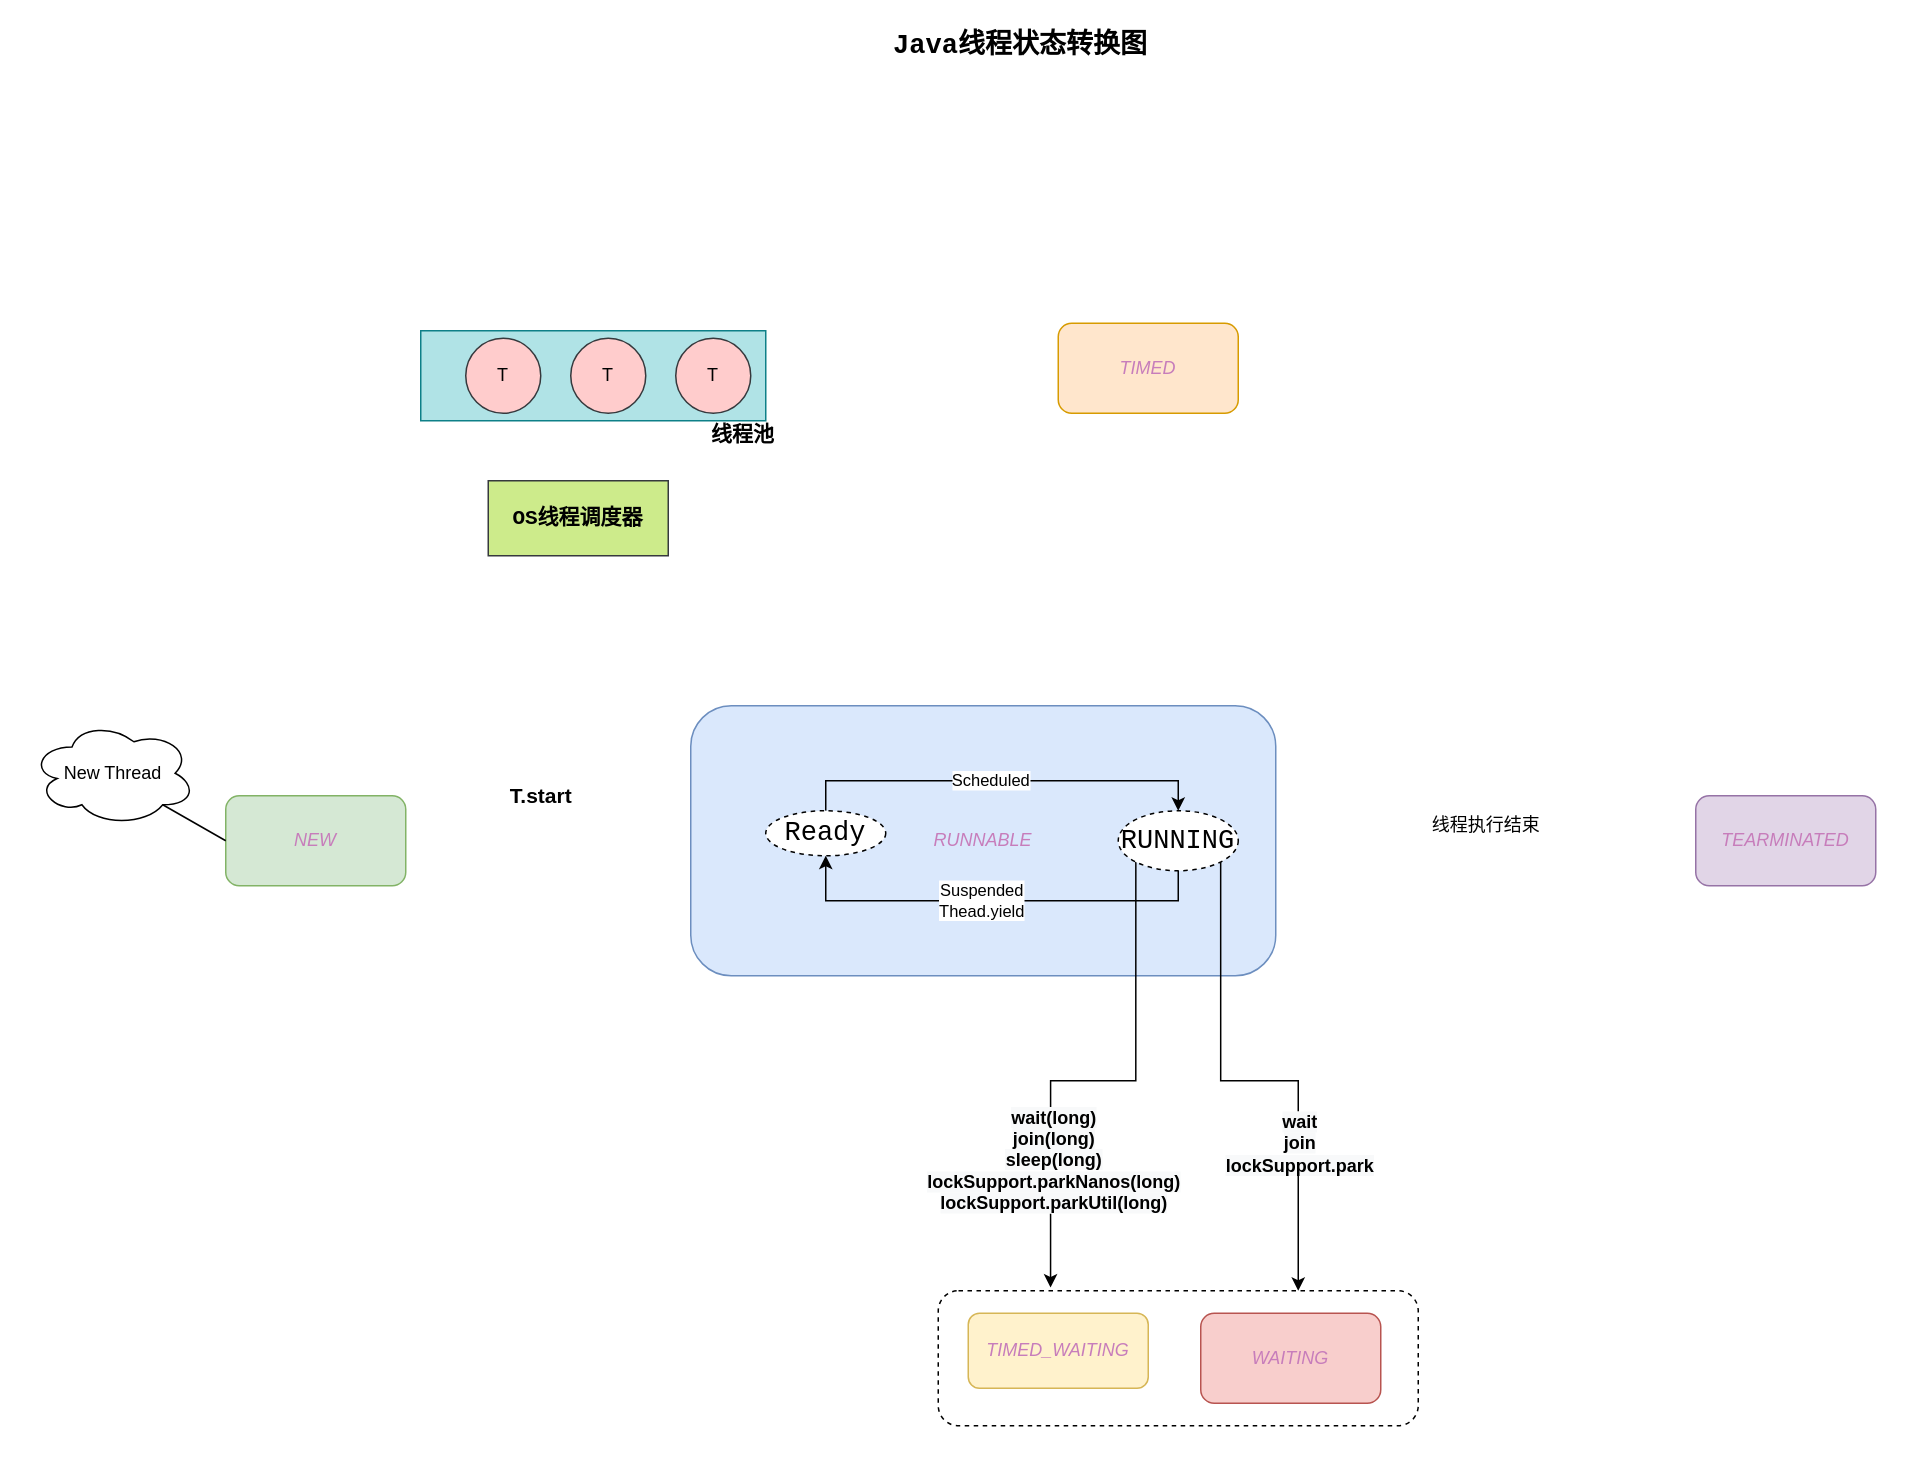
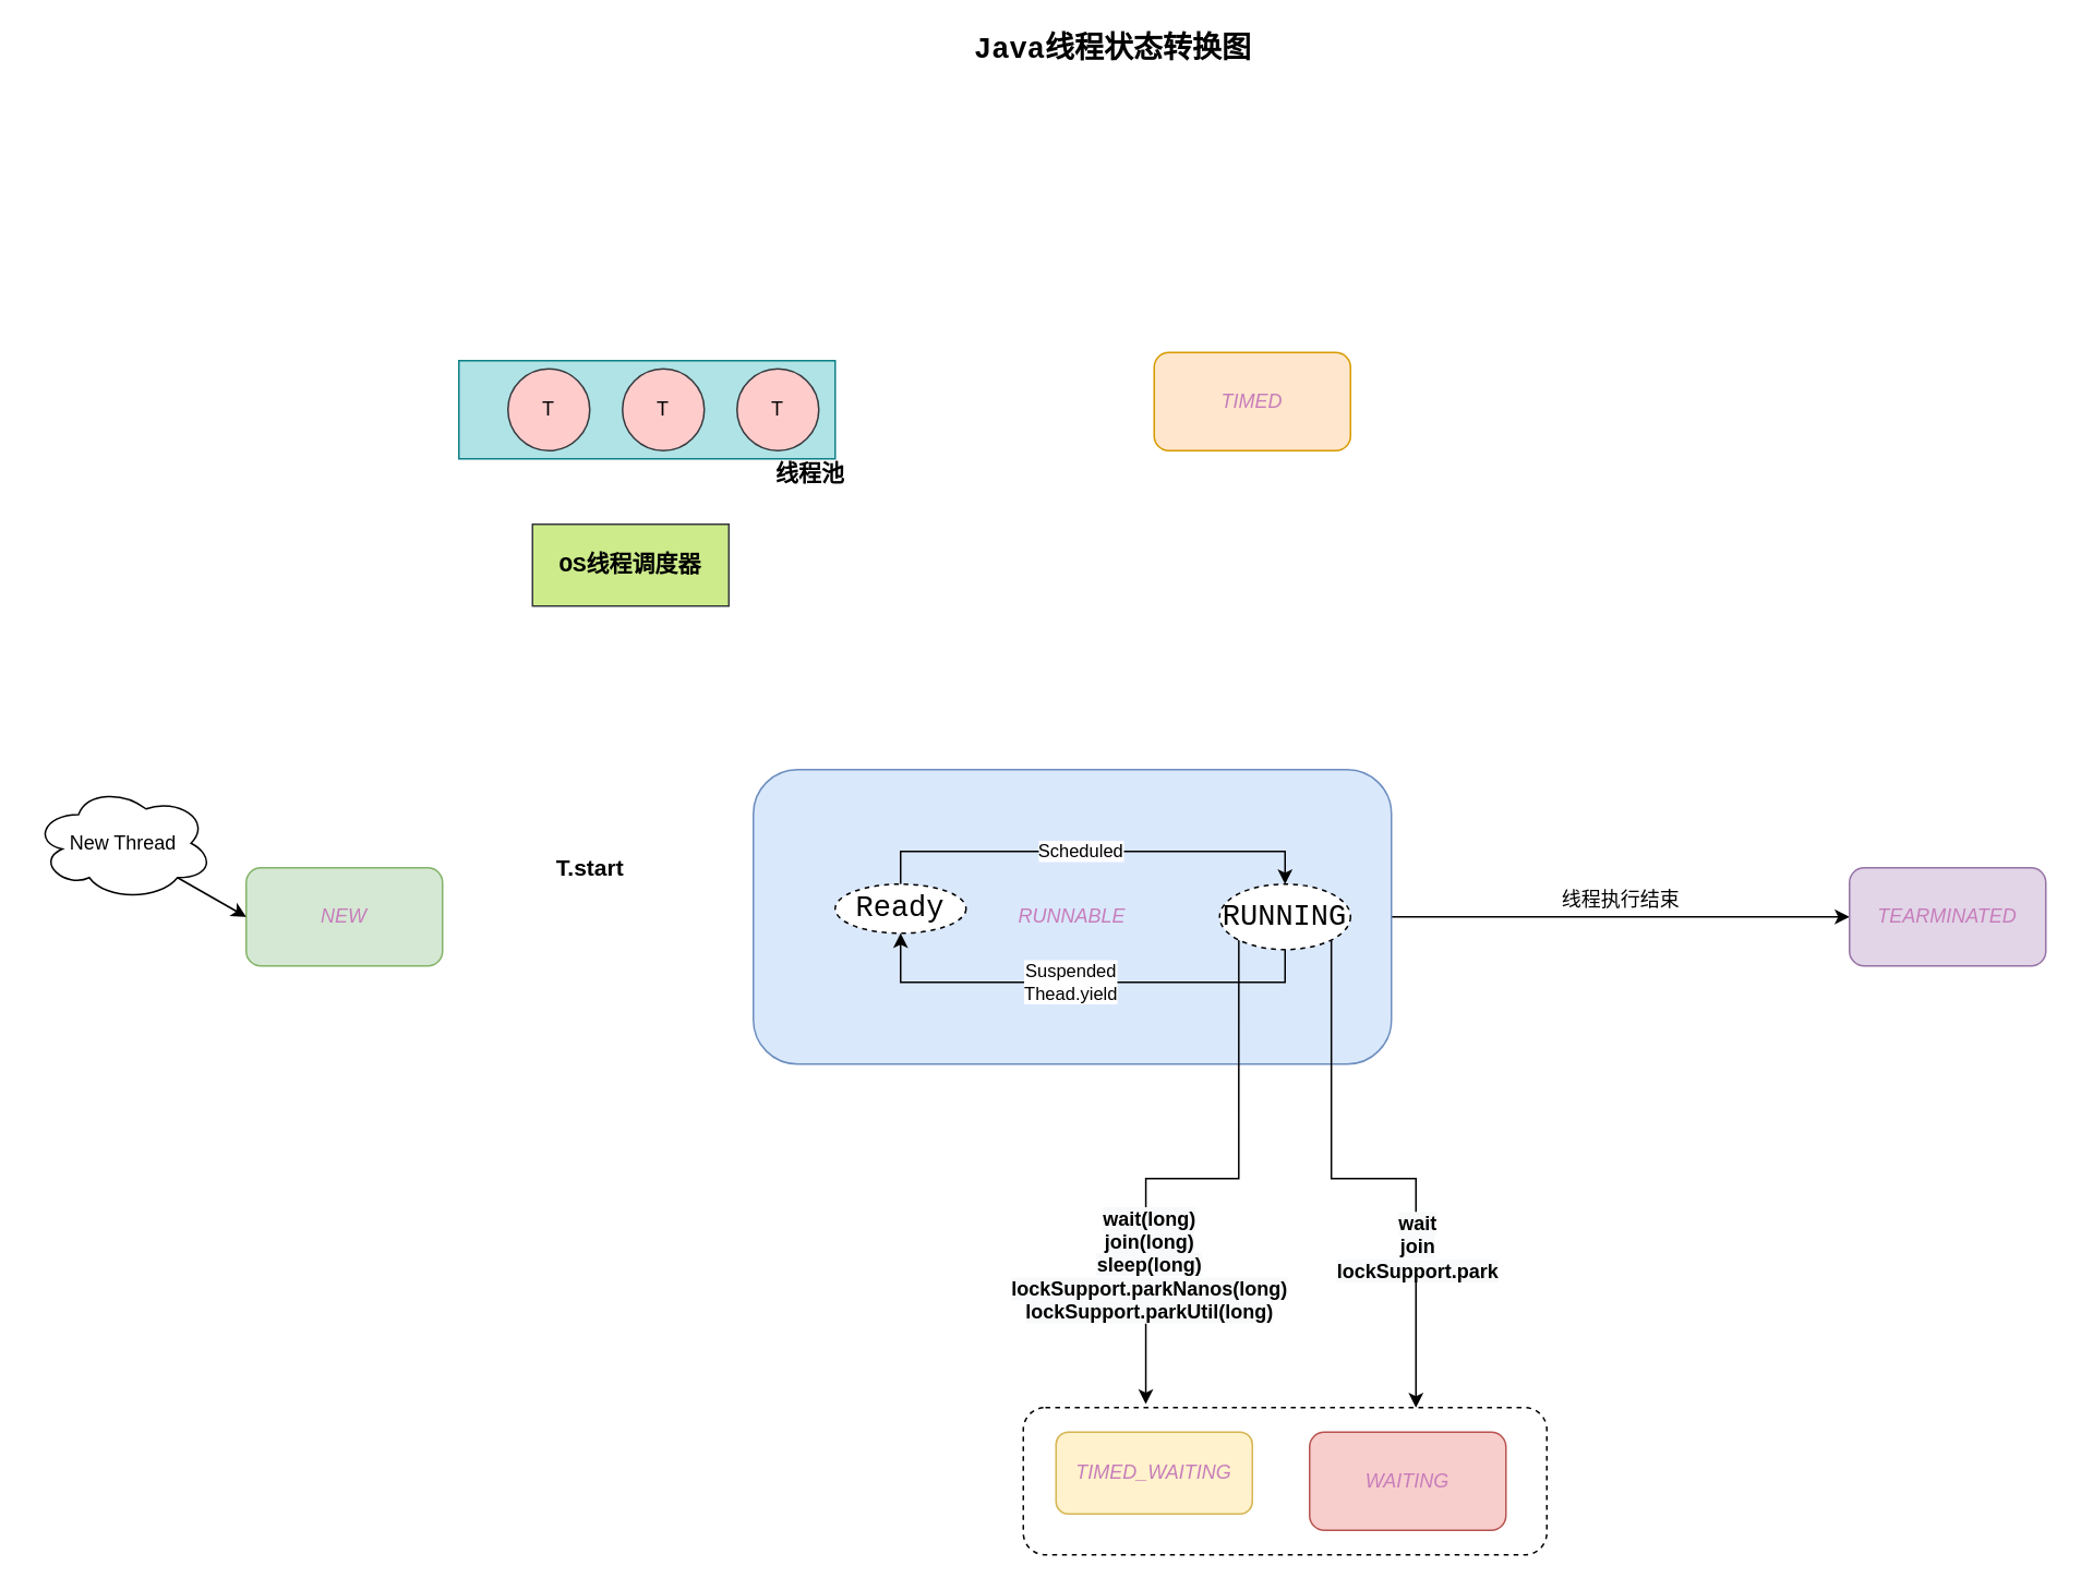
  <mxCell id="0" />
  <mxCell id="1" parent="0" />
  <mxCell id="2" value="" style="rounded=1;whiteSpace=wrap;html=1;fontFamily=Courier New;fontSize=14;dashed=1;" parent="1" vertex="1"><mxGeometry x="625" y="860" width="320" height="90" as="geometry" /></mxCell>
  <mxCell id="3" value="&lt;font color=&quot;#c77dbb&quot;&gt;&lt;i&gt;NEW&lt;/i&gt;&lt;/font&gt;" style="rounded=1;whiteSpace=wrap;html=1;fillColor=#d5e8d4;strokeColor=#82b366;" parent="1" vertex="1"><mxGeometry x="150" y="530" width="120" height="60" as="geometry" /></mxCell>
+ <mxCell id="4" style="edgeStyle=orthogonalEdgeStyle;rounded=0;orthogonalLoop=1;jettySize=auto;html=1;exitX=1;exitY=0.5;exitDx=0;exitDy=0;entryX=0;entryY=0.5;entryDx=0;entryDy=0;" edge="1" parent="1" source="5" target="8"><mxGeometry relative="1" as="geometry" /></mxCell>
  <mxCell id="5" value="&lt;font color=&quot;#c77dbb&quot;&gt;&lt;i&gt;RUNNABLE&lt;/i&gt;&lt;/font&gt;" style="rounded=1;whiteSpace=wrap;html=1;fillColor=#dae8fc;strokeColor=#6c8ebf;" parent="1" vertex="1"><mxGeometry x="460" y="470" width="390" height="180" as="geometry" /></mxCell>
  <mxCell id="6" value="&lt;i style=&quot;color: rgb(199 , 125 , 187)&quot;&gt;TIMED_WAITING&lt;/i&gt;" style="rounded=1;whiteSpace=wrap;html=1;fillColor=#fff2cc;strokeColor=#d6b656;" parent="1" vertex="1"><mxGeometry x="645" y="875" width="120" height="50" as="geometry" /></mxCell>
  <mxCell id="7" value="&lt;font color=&quot;#c77dbb&quot;&gt;&lt;i&gt;WAITING&lt;/i&gt;&lt;/font&gt;" style="rounded=1;whiteSpace=wrap;html=1;fillColor=#f8cecc;strokeColor=#b85450;" parent="1" vertex="1"><mxGeometry x="800" y="875" width="120" height="60" as="geometry" /></mxCell>
  <mxCell id="8" value="&lt;font color=&quot;#c77dbb&quot;&gt;&lt;i&gt;TEARMINATED&lt;/i&gt;&lt;/font&gt;" style="rounded=1;whiteSpace=wrap;html=1;fillColor=#e1d5e7;strokeColor=#9673a6;" parent="1" vertex="1"><mxGeometry x="1130" y="530" width="120" height="60" as="geometry" /></mxCell>
  <mxCell id="9" value="New Thread" style="ellipse;shape=cloud;whiteSpace=wrap;html=1;" parent="1" vertex="1"><mxGeometry x="20" y="480" width="110" height="70" as="geometry" /></mxCell>
- <mxCell id="10" value="" style="endArrow=none;html=1;exitX=0.8;exitY=0.8;exitDx=0;exitDy=0;exitPerimeter=0;entryX=0;entryY=0.5;entryDx=0;entryDy=0;" parent="1" source="9" target="3" edge="1"><mxGeometry width="50" height="50" relative="1" as="geometry"><mxPoint x="120" y="580" as="sourcePoint" /><mxPoint x="170" y="530" as="targetPoint" /></mxGeometry></mxCell>
+ <mxCell id="10" value="" style="endArrow=classic;html=1;exitX=0.8;exitY=0.8;exitDx=0;exitDy=0;exitPerimeter=0;entryX=0;entryY=0.5;entryDx=0;entryDy=0;" parent="1" source="9" target="3" edge="1"><mxGeometry width="50" height="50" relative="1" as="geometry"><mxPoint x="120" y="580" as="sourcePoint" /><mxPoint x="170" y="530" as="targetPoint" /></mxGeometry></mxCell>
  <mxCell id="11" value="T.start" style="text;html=1;align=center;verticalAlign=middle;resizable=0;points=[];autosize=1;fontStyle=1;fontSize=14;" parent="1" vertex="1"><mxGeometry x="330" y="520" width="60" height="20" as="geometry" /></mxCell>
  <mxCell id="12" value="" style="rounded=0;whiteSpace=wrap;html=1;fillColor=#b0e3e6;strokeColor=#0e8088;" parent="1" vertex="1"><mxGeometry x="280" y="220" width="230" height="60" as="geometry" /></mxCell>
  <mxCell id="13" value="&lt;p style=&quot;font-size: 14px;&quot;&gt;线程池&lt;/p&gt;" style="text;html=1;strokeColor=none;fillColor=none;align=center;verticalAlign=middle;whiteSpace=wrap;rounded=0;fontStyle=1;fontFamily=Courier New;fontSize=14;" parent="1" vertex="1"><mxGeometry x="470" y="280" width="50" height="20" as="geometry" /></mxCell>
  <mxCell id="14" value="T" style="ellipse;whiteSpace=wrap;html=1;aspect=fixed;fillColor=#ffcccc;strokeColor=#36393d;" parent="1" vertex="1"><mxGeometry x="380" y="225" width="50" height="50" as="geometry" /></mxCell>
  <mxCell id="15" value="T" style="ellipse;whiteSpace=wrap;html=1;aspect=fixed;fillColor=#ffcccc;strokeColor=#36393d;" parent="1" vertex="1"><mxGeometry x="310" y="225" width="50" height="50" as="geometry" /></mxCell>
  <mxCell id="16" value="T" style="ellipse;whiteSpace=wrap;html=1;aspect=fixed;fillColor=#ffcccc;strokeColor=#36393d;" parent="1" vertex="1"><mxGeometry x="450" y="225" width="50" height="50" as="geometry" /></mxCell>
  <mxCell id="17" value="OS线程调度器" style="rounded=0;whiteSpace=wrap;html=1;fontFamily=Courier New;fontSize=14;fillColor=#cdeb8b;strokeColor=#36393d;fontStyle=1" parent="1" vertex="1"><mxGeometry x="325" y="320" width="120" height="50" as="geometry" /></mxCell>
  <mxCell id="18" value="Java线程状态转换图" style="text;html=1;strokeColor=none;fillColor=none;align=center;verticalAlign=middle;whiteSpace=wrap;rounded=0;dashed=1;fontFamily=Courier New;fontSize=18;fontStyle=1" parent="1" vertex="1"><mxGeometry x="580" y="20" width="200" height="20" as="geometry" /></mxCell>
  <mxCell id="19" style="edgeStyle=orthogonalEdgeStyle;rounded=0;orthogonalLoop=1;jettySize=auto;html=1;exitX=0.5;exitY=0;exitDx=0;exitDy=0;entryX=0.5;entryY=0;entryDx=0;entryDy=0;" edge="1" parent="1" source="21" target="28"><mxGeometry relative="1" as="geometry" /></mxCell>
  <mxCell id="20" value="Scheduled" style="edgeLabel;html=1;align=center;verticalAlign=middle;resizable=0;points=[];" vertex="1" connectable="0" parent="19"><mxGeometry x="-0.061" y="1" relative="1" as="geometry"><mxPoint as="offset" /></mxGeometry></mxCell>
  <mxCell id="21" value="Ready" style="ellipse;whiteSpace=wrap;html=1;dashed=1;fontFamily=Courier New;fontSize=18;" parent="1" vertex="1"><mxGeometry x="510" y="540" width="80" height="30" as="geometry" /></mxCell>
  <mxCell id="22" style="edgeStyle=orthogonalEdgeStyle;rounded=0;orthogonalLoop=1;jettySize=auto;html=1;exitX=0.5;exitY=1;exitDx=0;exitDy=0;entryX=0.5;entryY=1;entryDx=0;entryDy=0;" edge="1" parent="1" source="28" target="21"><mxGeometry relative="1" as="geometry" /></mxCell>
  <mxCell id="23" value="Suspended&lt;br&gt;Thead.yield" style="edgeLabel;html=1;align=center;verticalAlign=middle;resizable=0;points=[];" vertex="1" connectable="0" parent="22"><mxGeometry x="0.067" y="-1" relative="1" as="geometry"><mxPoint as="offset" /></mxGeometry></mxCell>
  <mxCell id="24" style="edgeStyle=orthogonalEdgeStyle;rounded=0;orthogonalLoop=1;jettySize=auto;html=1;exitX=1;exitY=1;exitDx=0;exitDy=0;entryX=0.75;entryY=0;entryDx=0;entryDy=0;" edge="1" parent="1" source="28" target="2"><mxGeometry relative="1" as="geometry" /></mxCell>
  <mxCell id="25" value="&lt;span style=&quot;font-size: 12px ; background-color: rgb(248 , 249 , 250)&quot;&gt;wait&lt;/span&gt;&lt;br style=&quot;font-size: 12px ; background-color: rgb(248 , 249 , 250)&quot;&gt;&lt;span style=&quot;font-size: 12px ; background-color: rgb(248 , 249 , 250)&quot;&gt;join&lt;/span&gt;&lt;br style=&quot;font-size: 12px ; background-color: rgb(248 , 249 , 250)&quot;&gt;&lt;span style=&quot;font-size: 12px ; background-color: rgb(248 , 249 , 250)&quot;&gt;lockSupport.park&lt;/span&gt;" style="edgeLabel;html=1;align=center;verticalAlign=middle;resizable=0;points=[];fontStyle=1" vertex="1" connectable="0" parent="24"><mxGeometry x="0.418" relative="1" as="geometry"><mxPoint as="offset" /></mxGeometry></mxCell>
  <mxCell id="26" style="edgeStyle=orthogonalEdgeStyle;rounded=0;orthogonalLoop=1;jettySize=auto;html=1;exitX=0;exitY=1;exitDx=0;exitDy=0;entryX=0.234;entryY=-0.024;entryDx=0;entryDy=0;entryPerimeter=0;" edge="1" parent="1" source="28" target="2"><mxGeometry relative="1" as="geometry" /></mxCell>
  <mxCell id="27" value="&lt;span style=&quot;font-weight: 700 ; font-size: 12px ; background-color: rgb(248 , 249 , 250)&quot;&gt;wait(long)&lt;/span&gt;&lt;br style=&quot;font-weight: 700 ; font-size: 12px ; background-color: rgb(248 , 249 , 250)&quot;&gt;&lt;span style=&quot;font-weight: 700 ; font-size: 12px ; background-color: rgb(248 , 249 , 250)&quot;&gt;join&lt;/span&gt;&lt;span style=&quot;font-size: 12px ; font-weight: 700 ; background-color: rgb(248 , 249 , 250)&quot;&gt;(long)&lt;br&gt;&lt;/span&gt;&lt;span style=&quot;font-size: 12px ; font-weight: 700 ; background-color: rgb(248 , 249 , 250)&quot;&gt;sleep&lt;/span&gt;&lt;span style=&quot;font-size: 12px ; font-weight: 700 ; background-color: rgb(248 , 249 , 250)&quot;&gt;(long)&lt;/span&gt;&lt;br style=&quot;font-weight: 700 ; font-size: 12px ; background-color: rgb(248 , 249 , 250)&quot;&gt;&lt;span style=&quot;font-weight: 700 ; font-size: 12px ; background-color: rgb(248 , 249 , 250)&quot;&gt;lockSupport.parkNanos(long)&lt;br&gt;&lt;/span&gt;&lt;span style=&quot;font-size: 12px ; font-weight: 700 ; background-color: rgb(248 , 249 , 250)&quot;&gt;lockSupport.parkUtil(long)&lt;/span&gt;&lt;span style=&quot;font-weight: 700 ; font-size: 12px ; background-color: rgb(248 , 249 , 250)&quot;&gt;&lt;br&gt;&lt;/span&gt;" style="edgeLabel;html=1;align=center;verticalAlign=middle;resizable=0;points=[];" vertex="1" connectable="0" parent="26"><mxGeometry x="0.496" y="2" relative="1" as="geometry"><mxPoint as="offset" /></mxGeometry></mxCell>
  <mxCell id="28" value="RUNNING" style="ellipse;whiteSpace=wrap;html=1;dashed=1;fontFamily=Courier New;fontSize=18;" parent="1" vertex="1"><mxGeometry x="745" y="540" width="80" height="40" as="geometry" /></mxCell>
  <mxCell id="29" value="线程执行结束" style="text;html=1;align=center;verticalAlign=middle;resizable=0;points=[];autosize=1;" vertex="1" parent="1"><mxGeometry x="945" y="540" width="90" height="20" as="geometry" /></mxCell>
  <mxCell id="30" value="&lt;font color=&quot;#c77dbb&quot;&gt;&lt;i&gt;TIMED&lt;/i&gt;&lt;/font&gt;" style="rounded=1;whiteSpace=wrap;html=1;fillColor=#ffe6cc;strokeColor=#d79b00;" vertex="1" parent="1"><mxGeometry x="705" y="215" width="120" height="60" as="geometry" /></mxCell>
